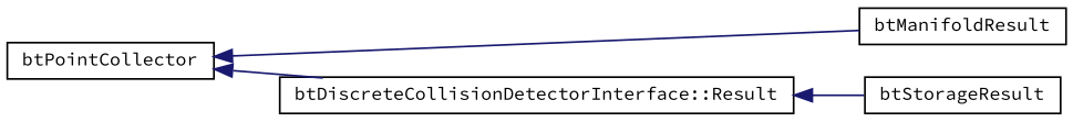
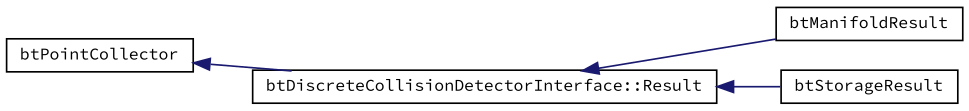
  digraph {
    fontname="Source Code Pro"
    rankdir=LR
    node [color=black fillcolor=white fontname="Source Code Pro" fontsize=10 shape=record style=filled]
    edge [color=midnightblue dir=back fontname="Source Code Pro" fontsize=10 labelfontname=Helvetica labelfontsize=10 style=solid]
    n1 [height=0.2 label="btDiscreteCollisionDetectorInterface::Result" width=0.4]
    n2 [height=0.2 label=btManifoldResult width=0.4]
    n3 [height=0.2 label=btStorageResult width=0.4]
    n4 [height=0.2 label=btPointCollector width=0.4]
-   n4 -> n2
+   n1 -> n2
    n1 -> n3
    n4 -> n1
  }
